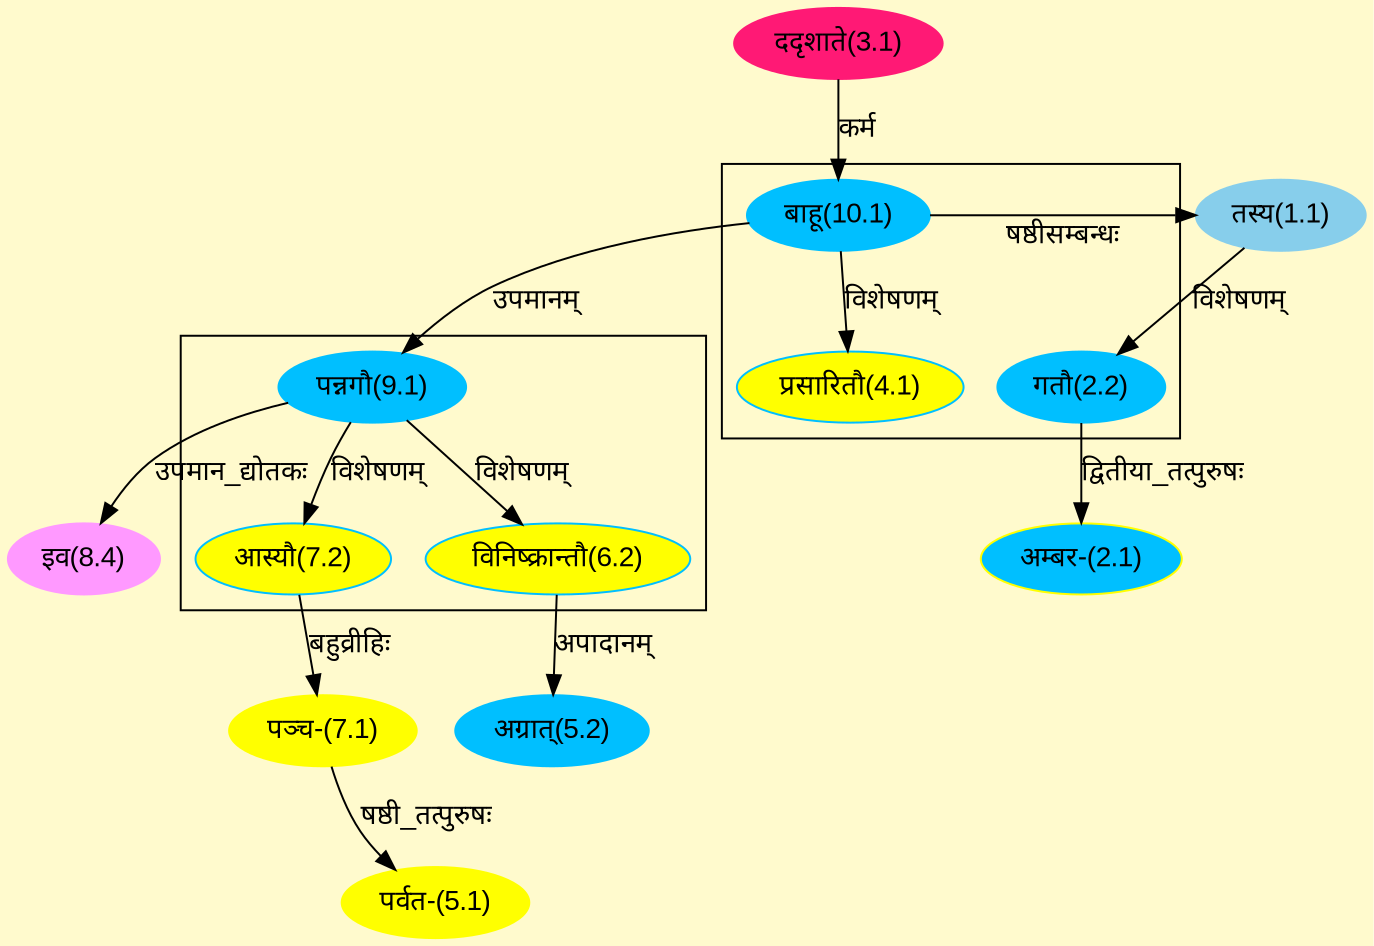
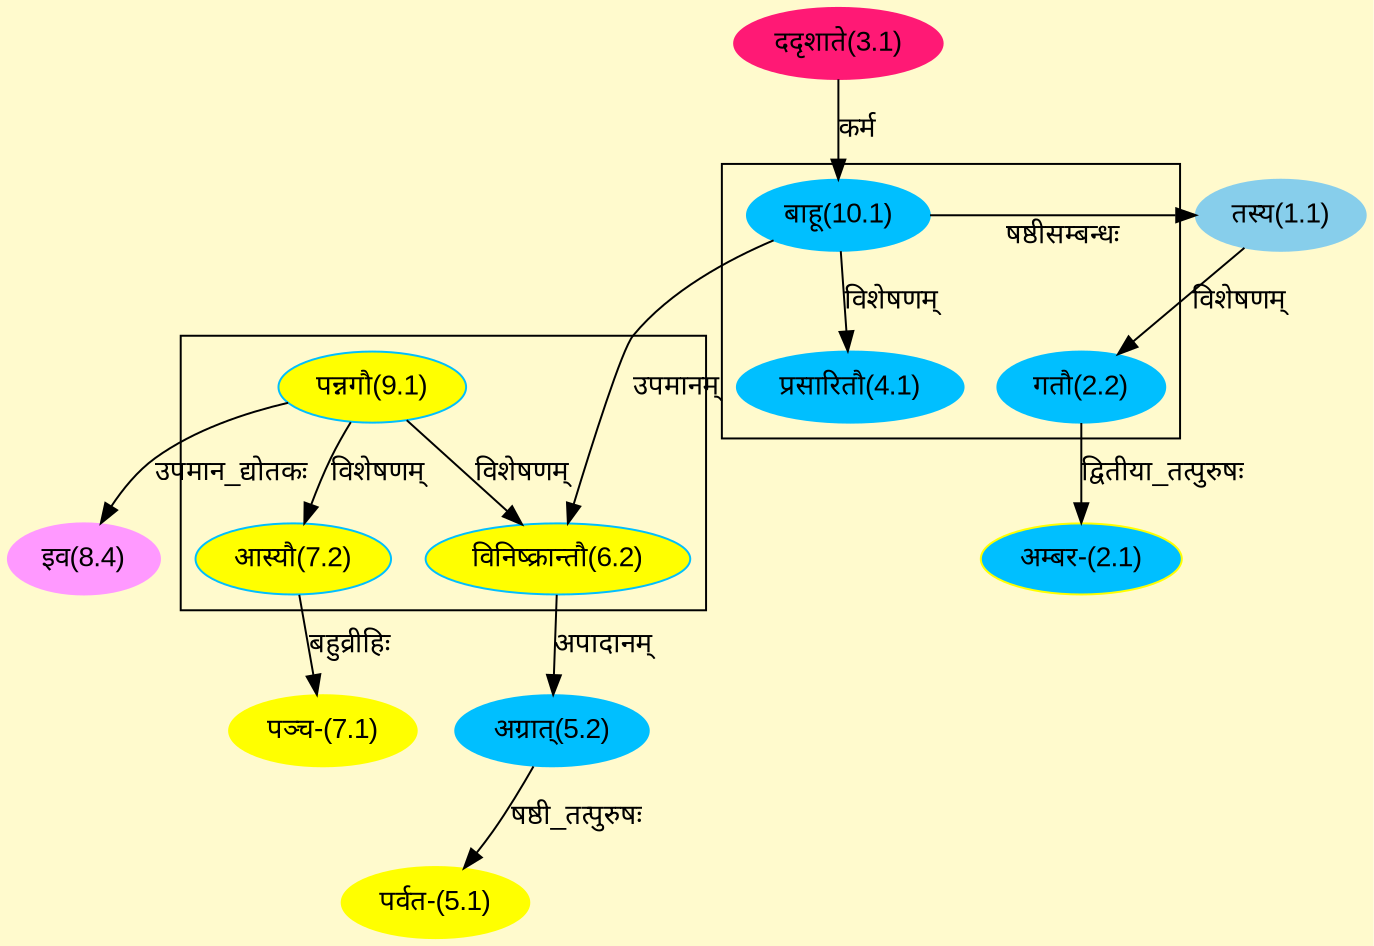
  digraph {
    bgcolor=lemonchiffon1
    compound=true
    fontname="Liberation Sans"
    rankdir=BT
    node [color="#00BFFF" fontname="Liberation Sans" style=filled]
    edge [dir=back fontname="Liberation Sans"]
    n1 [label="गतौ(2.2)"]
    n2 [label="बाहू(10.1)"]
-   n3 [label="प्रसारितौ(4.1)" fillcolor="#FFFF00"]
+   n3 [label="प्रसारितौ(4.1)"]
    n4 [fillcolor="#FFFF00" label="विनिष्क्रान्तौ(6.2)"]
-   n5 [label="पन्नगौ(9.1)"]
+   n5 [label="पन्नगौ(9.1)" fillcolor="#FFFF00"]
    n6 [fillcolor="#FFFF00" label="आस्यौ(7.2)"]
    n7 [color="#87CEEB" label="तस्य(1.1)"]
    n8 [color="#FF1975" label="ददृशाते(3.1)"]
    n9 [color="#FFFF00" fillcolor="#00BFFF" label="अम्बर-(2.1)"]
    n10 [color="#FFFF00" label="पर्वत-(5.1)"]
    n11 [label="अग्रात्(5.2)"]
    n12 [color="#FFFF00" label="पञ्च-(7.1)"]
    n13 [color="#FF99FF" label="इव(8.4)"]
    subgraph cluster_1 {
      n1
      n2
      n3
    }
    subgraph cluster_2 {
      n4
      n5
      n6
    }
    n1 -> n7 [label="विशेषणम्"]
    n2 -> n8 [label="कर्म"]
    n3 -> n2 [label="विशेषणम्"]
    n4 -> n5 [label="विशेषणम्"]
-   n5 -> n2 [label="उपमानम्"]
+   n4 -> n2 [label="उपमानम्"]
    n6 -> n5 [label="विशेषणम्"]
    n7 -> n2 [label="षष्ठीसम्बन्धः"]
    n9 -> n1 [label="द्वितीया_तत्पुरुषः"]
-   n10 -> n12 [label="षष्ठी_तत्पुरुषः"]
+   n10 -> n11 [label="षष्ठी_तत्पुरुषः"]
    n11 -> n4 [label="अपादानम्"]
    n12 -> n6 [label="बहुव्रीहिः"]
    n13 -> n5 [label="उपमान_द्योतकः"]
  }
